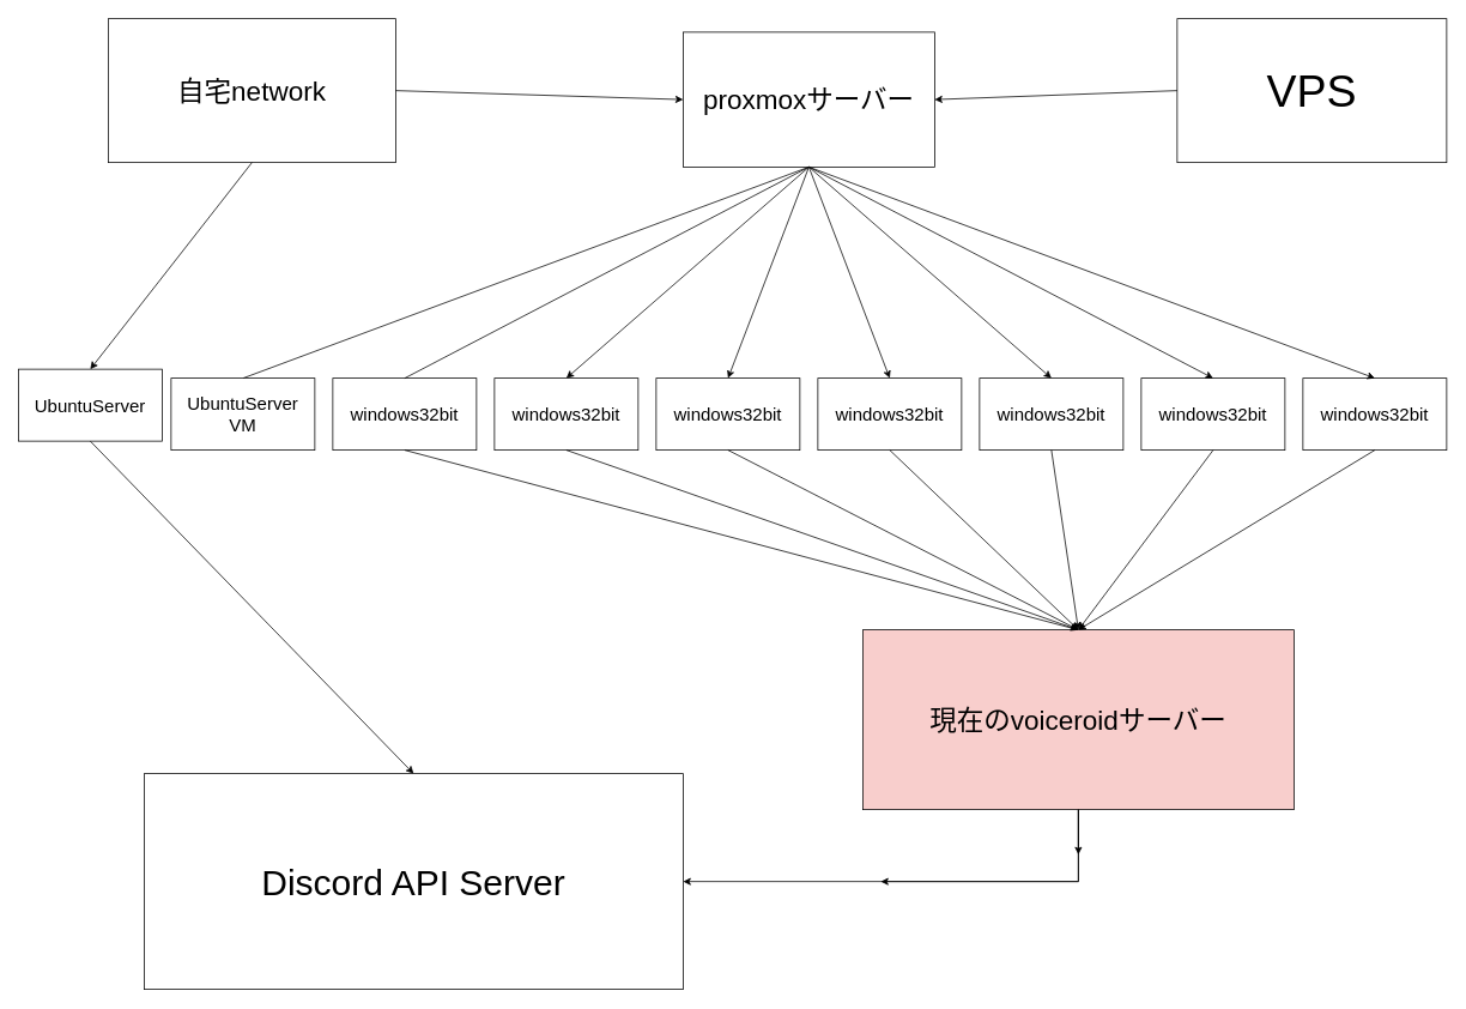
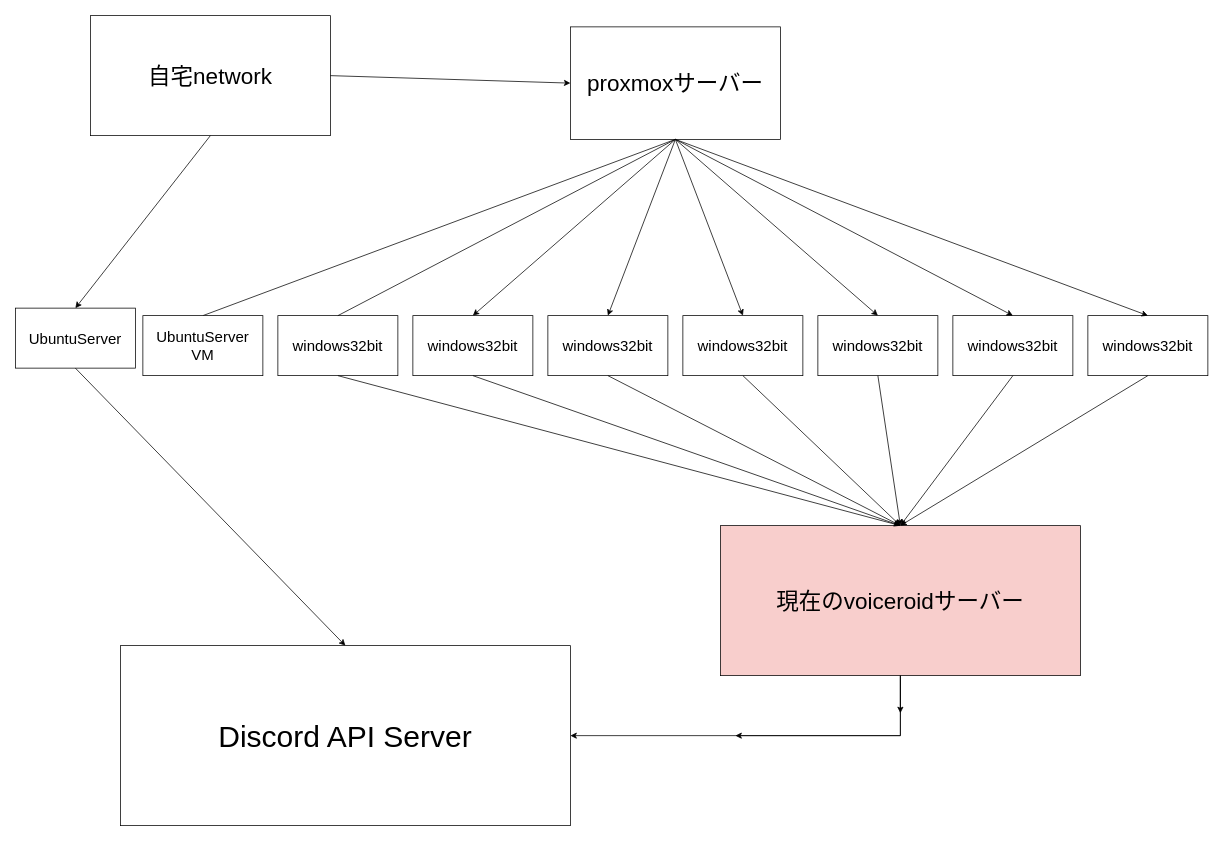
  <mxCell id="0" />
  <mxCell id="1" parent="0" />
  <mxCell id="2" value="&lt;font style=&quot;font-size: 30px&quot;&gt;proxmoxサーバー&lt;/font&gt;" style="rounded=0;whiteSpace=wrap;html=1;" vertex="1" parent="1"><mxGeometry x="760" y="35" width="280" height="150" as="geometry" /></mxCell>
  <mxCell id="3" value="" style="endArrow=none;html=1;rounded=0;entryX=0.5;entryY=1;entryDx=0;entryDy=0;exitX=0.5;exitY=0;exitDx=0;exitDy=0;" edge="1" parent="1" source="4" target="2"><mxGeometry width="50" height="50" relative="1" as="geometry"><mxPoint x="160" y="420" as="sourcePoint" /><mxPoint x="440" y="350" as="targetPoint" /></mxGeometry></mxCell>
  <mxCell id="4" value="&lt;font style=&quot;font-size: 20px&quot;&gt;UbuntuServer&lt;br&gt;VM&lt;/font&gt;" style="rounded=0;whiteSpace=wrap;html=1;" vertex="1" parent="1"><mxGeometry x="190" y="420" width="160" height="80" as="geometry" /></mxCell>
  <mxCell id="5" value="&lt;font style=&quot;font-size: 20px&quot;&gt;windows32bit&lt;/font&gt;" style="rounded=0;whiteSpace=wrap;html=1;" vertex="1" parent="1"><mxGeometry x="370" y="420" width="160" height="80" as="geometry" /></mxCell>
  <mxCell id="6" value="&lt;font style=&quot;font-size: 20px&quot;&gt;UbuntuServer&lt;/font&gt;" style="rounded=0;whiteSpace=wrap;html=1;" vertex="1" parent="1"><mxGeometry x="20" y="410" width="160" height="80" as="geometry" /></mxCell>
  <mxCell id="7" value="" style="endArrow=none;html=1;rounded=0;entryX=0.5;entryY=1;entryDx=0;entryDy=0;exitX=0.5;exitY=0;exitDx=0;exitDy=0;" edge="1" parent="1" source="5" target="2"><mxGeometry width="50" height="50" relative="1" as="geometry"><mxPoint x="390" y="550" as="sourcePoint" /><mxPoint x="440" y="500" as="targetPoint" /></mxGeometry></mxCell>
- <mxCell id="8" value="&lt;p style=&quot;line-height: 1.8&quot;&gt;&lt;font style=&quot;font-size: 50px&quot;&gt;VPS&lt;/font&gt;&lt;/p&gt;" style="rounded=0;whiteSpace=wrap;html=1;" vertex="1" parent="1"><mxGeometry x="1310" y="20" width="300" height="160" as="geometry" /></mxCell>
- <mxCell id="9" value="" style="endArrow=classic;html=1;rounded=0;exitX=0;exitY=0.5;exitDx=0;exitDy=0;entryX=1;entryY=0.5;entryDx=0;entryDy=0;" edge="1" parent="1" source="8" target="2"><mxGeometry width="50" height="50" relative="1" as="geometry"><mxPoint x="390" y="350" as="sourcePoint" /><mxPoint x="1050" y="105" as="targetPoint" /></mxGeometry></mxCell>
  <mxCell id="10" value="&lt;font style=&quot;font-size: 40px&quot;&gt;Discord API Server&lt;/font&gt;" style="rounded=0;whiteSpace=wrap;html=1;" vertex="1" parent="1"><mxGeometry x="160" y="860" width="600" height="240" as="geometry" /></mxCell>
  <mxCell id="11" value="" style="endArrow=classic;html=1;rounded=0;exitX=0.5;exitY=1;exitDx=0;exitDy=0;entryX=0.5;entryY=0;entryDx=0;entryDy=0;" edge="1" parent="1" source="6" target="10"><mxGeometry width="50" height="50" relative="1" as="geometry"><mxPoint x="390" y="750" as="sourcePoint" /><mxPoint x="440" y="700" as="targetPoint" /></mxGeometry></mxCell>
  <mxCell id="12" value="" style="endArrow=classic;html=1;rounded=0;exitX=0.5;exitY=1;exitDx=0;exitDy=0;entryX=0.5;entryY=0;entryDx=0;entryDy=0;" edge="1" parent="1" source="5" target="25"><mxGeometry width="50" height="50" relative="1" as="geometry"><mxPoint x="390" y="750" as="sourcePoint" /><mxPoint x="840" y="800" as="targetPoint" /></mxGeometry></mxCell>
  <mxCell id="13" value="&lt;font style=&quot;font-size: 20px&quot;&gt;windows32bit&lt;/font&gt;" style="rounded=0;whiteSpace=wrap;html=1;" vertex="1" parent="1"><mxGeometry x="550" y="420" width="160" height="80" as="geometry" /></mxCell>
  <mxCell id="14" value="&lt;font style=&quot;font-size: 20px&quot;&gt;windows32bit&lt;/font&gt;" style="rounded=0;whiteSpace=wrap;html=1;" vertex="1" parent="1"><mxGeometry x="730" y="420" width="160" height="80" as="geometry" /></mxCell>
  <mxCell id="15" value="&lt;font style=&quot;font-size: 20px&quot;&gt;windows32bit&lt;/font&gt;" style="rounded=0;whiteSpace=wrap;html=1;" vertex="1" parent="1"><mxGeometry x="910" y="420" width="160" height="80" as="geometry" /></mxCell>
  <mxCell id="16" value="&lt;font style=&quot;font-size: 20px&quot;&gt;windows32bit&lt;/font&gt;" style="rounded=0;whiteSpace=wrap;html=1;" vertex="1" parent="1"><mxGeometry x="1090" y="420" width="160" height="80" as="geometry" /></mxCell>
  <mxCell id="17" value="&lt;font style=&quot;font-size: 20px&quot;&gt;windows32bit&lt;/font&gt;" style="rounded=0;whiteSpace=wrap;html=1;" vertex="1" parent="1"><mxGeometry x="1270" y="420" width="160" height="80" as="geometry" /></mxCell>
  <mxCell id="18" value="&lt;font style=&quot;font-size: 20px&quot;&gt;windows32bit&lt;/font&gt;" style="rounded=0;whiteSpace=wrap;html=1;" vertex="1" parent="1"><mxGeometry x="1450" y="420" width="160" height="80" as="geometry" /></mxCell>
  <mxCell id="19" value="" style="endArrow=classic;html=1;rounded=0;fontSize=30;exitX=0.5;exitY=1;exitDx=0;exitDy=0;entryX=0.5;entryY=0;entryDx=0;entryDy=0;" edge="1" parent="1" source="2" target="13"><mxGeometry width="50" height="50" relative="1" as="geometry"><mxPoint x="920" y="570" as="sourcePoint" /><mxPoint x="970" y="520" as="targetPoint" /></mxGeometry></mxCell>
  <mxCell id="20" value="" style="endArrow=classic;html=1;rounded=0;fontSize=30;exitX=0.5;exitY=1;exitDx=0;exitDy=0;entryX=0.5;entryY=0;entryDx=0;entryDy=0;" edge="1" parent="1" source="2" target="14"><mxGeometry width="50" height="50" relative="1" as="geometry"><mxPoint x="920" y="570" as="sourcePoint" /><mxPoint x="970" y="520" as="targetPoint" /></mxGeometry></mxCell>
  <mxCell id="21" value="" style="endArrow=classic;html=1;rounded=0;fontSize=30;exitX=0.5;exitY=1;exitDx=0;exitDy=0;entryX=0.5;entryY=0;entryDx=0;entryDy=0;" edge="1" parent="1" source="2" target="15"><mxGeometry width="50" height="50" relative="1" as="geometry"><mxPoint x="920" y="570" as="sourcePoint" /><mxPoint x="970" y="520" as="targetPoint" /></mxGeometry></mxCell>
  <mxCell id="22" value="" style="endArrow=classic;html=1;rounded=0;fontSize=30;exitX=0.5;exitY=1;exitDx=0;exitDy=0;entryX=0.5;entryY=0;entryDx=0;entryDy=0;" edge="1" parent="1" source="2" target="16"><mxGeometry width="50" height="50" relative="1" as="geometry"><mxPoint x="920" y="570" as="sourcePoint" /><mxPoint x="970" y="520" as="targetPoint" /></mxGeometry></mxCell>
  <mxCell id="23" value="" style="endArrow=classic;html=1;rounded=0;fontSize=30;exitX=0.5;exitY=1;exitDx=0;exitDy=0;entryX=0.5;entryY=0;entryDx=0;entryDy=0;" edge="1" parent="1" source="2" target="17"><mxGeometry width="50" height="50" relative="1" as="geometry"><mxPoint x="920" y="570" as="sourcePoint" /><mxPoint x="970" y="520" as="targetPoint" /></mxGeometry></mxCell>
  <mxCell id="24" value="" style="endArrow=classic;html=1;rounded=0;fontSize=30;exitX=0.5;exitY=1;exitDx=0;exitDy=0;entryX=0.5;entryY=0;entryDx=0;entryDy=0;" edge="1" parent="1" source="2" target="18"><mxGeometry width="50" height="50" relative="1" as="geometry"><mxPoint x="920" y="570" as="sourcePoint" /><mxPoint x="970" y="520" as="targetPoint" /></mxGeometry></mxCell>
  <mxCell id="25" value="&lt;font style=&quot;font-size: 30px&quot;&gt;現在のvoiceroidサーバー&lt;/font&gt;" style="rounded=0;whiteSpace=wrap;html=1;fillColor=#f8cecc;" vertex="1" parent="1"><mxGeometry x="960" y="700" width="480" height="200" as="geometry" /></mxCell>
  <mxCell id="26" value="" style="endArrow=classic;html=1;rounded=0;exitX=0.5;exitY=1;exitDx=0;exitDy=0;" edge="1" parent="1" source="13"><mxGeometry width="50" height="50" relative="1" as="geometry"><mxPoint x="280" y="510" as="sourcePoint" /><mxPoint x="1200" y="700" as="targetPoint" /></mxGeometry></mxCell>
  <mxCell id="27" value="" style="endArrow=classic;html=1;rounded=0;exitX=0.5;exitY=1;exitDx=0;exitDy=0;entryX=0.5;entryY=0;entryDx=0;entryDy=0;" edge="1" parent="1" source="14" target="25"><mxGeometry width="50" height="50" relative="1" as="geometry"><mxPoint x="290" y="520" as="sourcePoint" /><mxPoint x="1220" y="720" as="targetPoint" /></mxGeometry></mxCell>
  <mxCell id="28" value="" style="endArrow=classic;html=1;rounded=0;fontSize=30;exitX=0.5;exitY=1;exitDx=0;exitDy=0;entryX=0.5;entryY=0;entryDx=0;entryDy=0;" edge="1" parent="1" source="15" target="25"><mxGeometry width="50" height="50" relative="1" as="geometry"><mxPoint x="870" y="790" as="sourcePoint" /><mxPoint x="920" y="740" as="targetPoint" /></mxGeometry></mxCell>
  <mxCell id="29" value="" style="endArrow=classic;html=1;rounded=0;fontSize=30;exitX=0.5;exitY=1;exitDx=0;exitDy=0;entryX=0.5;entryY=0;entryDx=0;entryDy=0;" edge="1" parent="1" source="16" target="25"><mxGeometry width="50" height="50" relative="1" as="geometry"><mxPoint x="870" y="790" as="sourcePoint" /><mxPoint x="920" y="740" as="targetPoint" /></mxGeometry></mxCell>
  <mxCell id="30" value="" style="endArrow=classic;html=1;rounded=0;fontSize=30;exitX=0.5;exitY=1;exitDx=0;exitDy=0;entryX=0.5;entryY=0;entryDx=0;entryDy=0;" edge="1" parent="1" source="17" target="25"><mxGeometry width="50" height="50" relative="1" as="geometry"><mxPoint x="870" y="790" as="sourcePoint" /><mxPoint x="920" y="740" as="targetPoint" /></mxGeometry></mxCell>
  <mxCell id="31" value="" style="endArrow=classic;html=1;rounded=0;fontSize=30;exitX=0.5;exitY=1;exitDx=0;exitDy=0;entryX=0.5;entryY=0;entryDx=0;entryDy=0;" edge="1" parent="1" source="18" target="25"><mxGeometry width="50" height="50" relative="1" as="geometry"><mxPoint x="870" y="790" as="sourcePoint" /><mxPoint x="920" y="740" as="targetPoint" /></mxGeometry></mxCell>
  <mxCell id="32" value="自宅network" style="rounded=0;whiteSpace=wrap;html=1;fontSize=30;" vertex="1" parent="1"><mxGeometry x="120" y="20" width="320" height="160" as="geometry" /></mxCell>
  <mxCell id="33" value="" style="endArrow=classic;html=1;rounded=0;fontSize=30;exitX=1;exitY=0.5;exitDx=0;exitDy=0;entryX=0;entryY=0.5;entryDx=0;entryDy=0;" edge="1" parent="1" source="32" target="2"><mxGeometry width="50" height="50" relative="1" as="geometry"><mxPoint x="870" y="360" as="sourcePoint" /><mxPoint x="920" y="310" as="targetPoint" /></mxGeometry></mxCell>
  <mxCell id="34" value="" style="endArrow=classic;html=1;rounded=0;fontSize=30;exitX=0.5;exitY=1;exitDx=0;exitDy=0;entryX=0.5;entryY=0;entryDx=0;entryDy=0;" edge="1" parent="1" source="32" target="6"><mxGeometry width="50" height="50" relative="1" as="geometry"><mxPoint x="870" y="360" as="sourcePoint" /><mxPoint x="920" y="310" as="targetPoint" /></mxGeometry></mxCell>
  <mxCell id="35" value="" style="endArrow=classic;html=1;rounded=0;fontSize=30;exitX=0.5;exitY=1;exitDx=0;exitDy=0;" edge="1" parent="1" source="25"><mxGeometry width="50" height="50" relative="1" as="geometry"><mxPoint x="870" y="940" as="sourcePoint" /><mxPoint x="1200" y="950" as="targetPoint" /></mxGeometry></mxCell>
  <mxCell id="36" value="" style="endArrow=classic;html=1;rounded=0;fontSize=30;entryX=1;entryY=0.5;entryDx=0;entryDy=0;" edge="1" parent="1" target="10"><mxGeometry width="50" height="50" relative="1" as="geometry"><mxPoint x="1200" y="900" as="sourcePoint" /><mxPoint x="1200" y="1020" as="targetPoint" /><Array as="points"><mxPoint x="1200" y="980" /></Array></mxGeometry></mxCell>
  <mxCell id="37" value="" style="endArrow=classic;html=1;rounded=0;fontSize=30;" edge="1" parent="1"><mxGeometry width="50" height="50" relative="1" as="geometry"><mxPoint x="1200" y="900" as="sourcePoint" /><mxPoint x="980" y="980" as="targetPoint" /><Array as="points"><mxPoint x="1200" y="980" /></Array></mxGeometry></mxCell>
